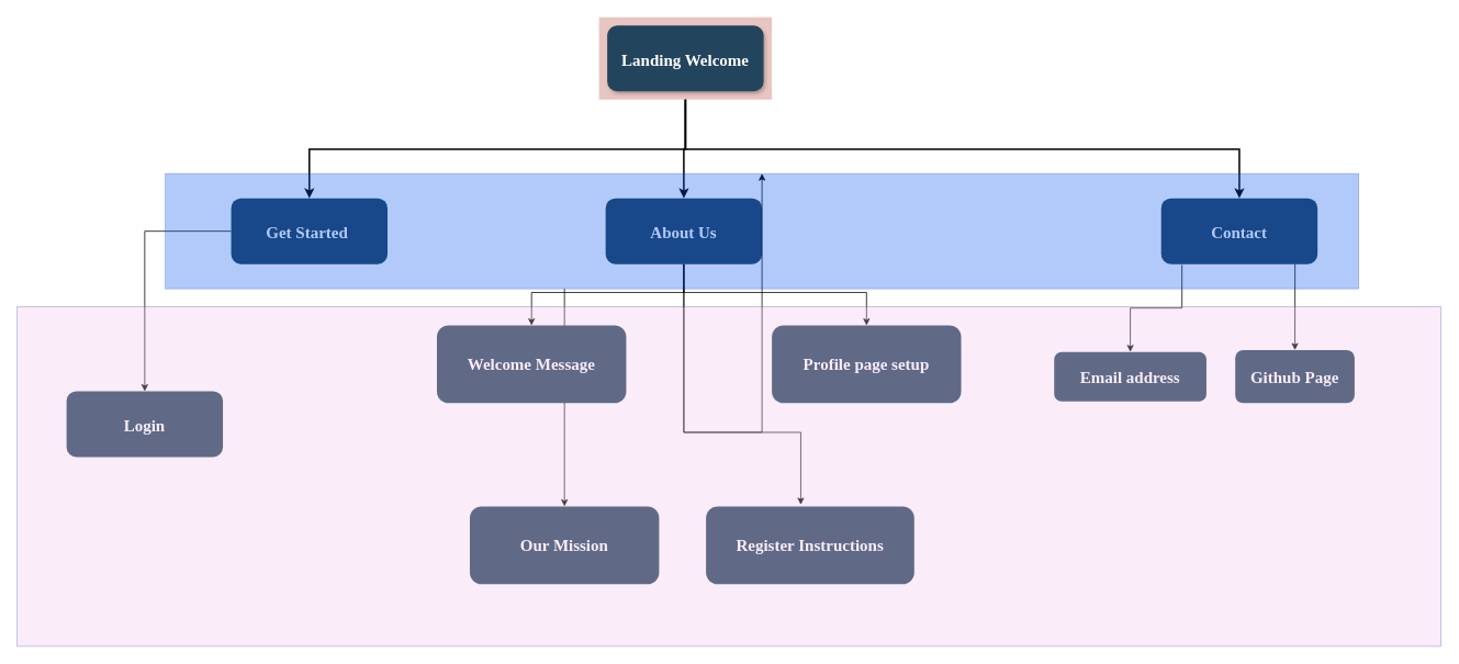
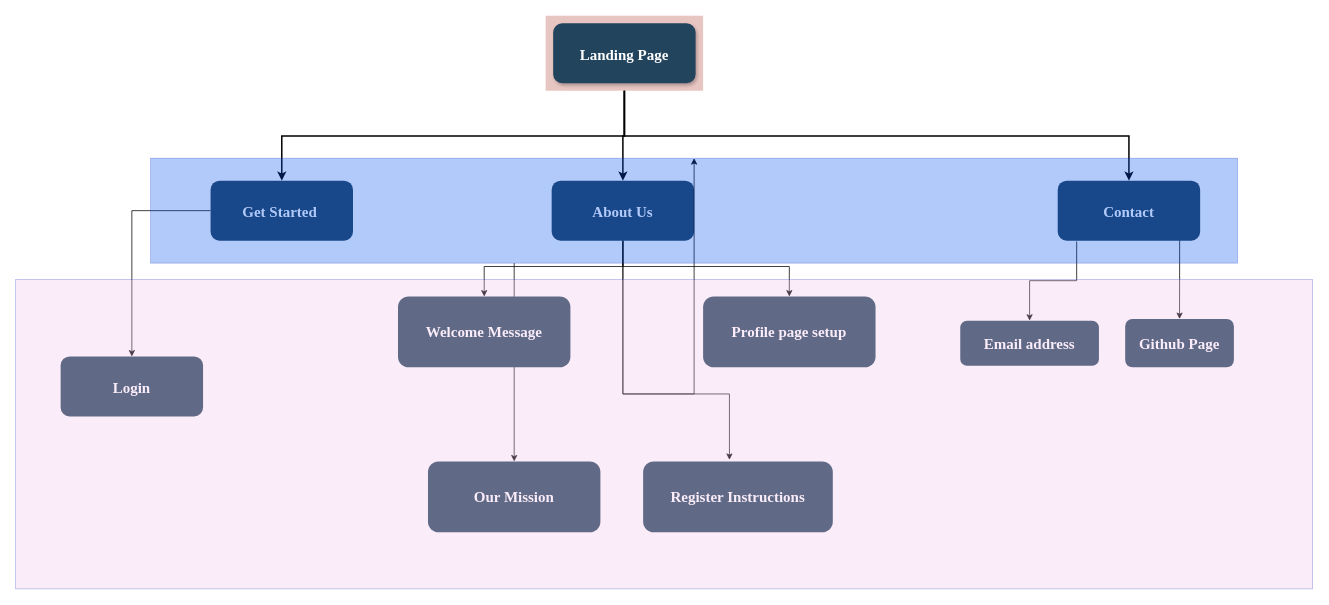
  <mxCell id="0" />
  <mxCell id="1" parent="0" />
  <mxCell id="2" value="" style="fillColor=#AE4132;strokeColor=none;opacity=30;" parent="1" vertex="1"><mxGeometry x="727" y="20.5" width="210" height="100.0" as="geometry" /></mxCell>
- <mxCell id="3" value="Landing Welcome" style="rounded=1;fillColor=#23445D;gradientColor=none;strokeColor=none;fontColor=#FFFFFF;fontStyle=1;fontFamily=Tahoma;fontSize=20;spacing=3;shadow=1;" parent="1" vertex="1"><mxGeometry x="737" y="30.5" width="190" height="80" as="geometry" /></mxCell>
+ <mxCell id="3" value="Landing Page" style="rounded=1;fillColor=#23445D;gradientColor=none;strokeColor=none;fontColor=#FFFFFF;fontStyle=1;fontFamily=Tahoma;fontSize=20;spacing=3;shadow=1;" parent="1" vertex="1"><mxGeometry x="737" y="30.5" width="190" height="80" as="geometry" /></mxCell>
  <mxCell id="4" value="" style="edgeStyle=orthogonalEdgeStyle;rounded=0;orthogonalLoop=1;jettySize=auto;html=1;exitX=0.133;exitY=1.014;exitDx=0;exitDy=0;exitPerimeter=0;" edge="1" parent="1" source="6" target="22"><mxGeometry relative="1" as="geometry" /></mxCell>
  <mxCell id="5" value="" style="edgeStyle=orthogonalEdgeStyle;rounded=0;orthogonalLoop=1;jettySize=auto;html=1;exitX=0.856;exitY=0.967;exitDx=0;exitDy=0;exitPerimeter=0;" edge="1" parent="1" source="6" target="23"><mxGeometry relative="1" as="geometry" /></mxCell>
  <mxCell id="6" value="Contact" style="rounded=1;fillColor=#23445D;gradientColor=none;strokeColor=none;fontColor=#FFFFFF;fontStyle=1;fontFamily=Tahoma;fontSize=20;" parent="1" vertex="1"><mxGeometry x="1410" y="240.5" width="190" height="80" as="geometry" /></mxCell>
  <mxCell id="7" value="" style="edgeStyle=orthogonalEdgeStyle;rounded=0;orthogonalLoop=1;jettySize=auto;html=1;" edge="1" parent="1" source="10" target="17"><mxGeometry relative="1" as="geometry"><Array as="points"><mxPoint x="830" y="355" /><mxPoint x="645" y="355" /></Array></mxGeometry></mxCell>
  <mxCell id="8" style="edgeStyle=orthogonalEdgeStyle;rounded=0;orthogonalLoop=1;jettySize=auto;html=1;entryX=0.5;entryY=0;entryDx=0;entryDy=0;" edge="1" parent="1" source="25" target="20"><mxGeometry relative="1" as="geometry"><mxPoint x="730" y="615" as="targetPoint" /><Array as="points"><mxPoint x="685" y="525" /></Array></mxGeometry></mxCell>
  <mxCell id="9" style="edgeStyle=orthogonalEdgeStyle;rounded=0;orthogonalLoop=1;jettySize=auto;html=1;entryX=0.5;entryY=0;entryDx=0;entryDy=0;" edge="1" parent="1" source="10" target="18"><mxGeometry relative="1" as="geometry"><mxPoint x="1070" y="355" as="targetPoint" /><Array as="points"><mxPoint x="830" y="355" /><mxPoint x="1052" y="355" /></Array></mxGeometry></mxCell>
  <mxCell id="10" value="About Us" style="rounded=1;fillColor=#23445D;gradientColor=none;strokeColor=none;fontColor=#FFFFFF;fontStyle=1;fontFamily=Tahoma;fontSize=20;" parent="1" vertex="1"><mxGeometry x="735" y="240.5" width="190" height="80" as="geometry" /></mxCell>
  <mxCell id="11" style="edgeStyle=orthogonalEdgeStyle;rounded=0;orthogonalLoop=1;jettySize=auto;html=1;fontStyle=1" edge="1" parent="1" source="12" target="16"><mxGeometry relative="1" as="geometry" /></mxCell>
  <mxCell id="12" value="Get Started " style="rounded=1;fillColor=#23445D;gradientColor=none;strokeColor=none;fontColor=#FFFFFF;fontStyle=1;fontFamily=Tahoma;fontSize=20;" parent="1" vertex="1"><mxGeometry x="280" y="240.5" width="190" height="80" as="geometry" /></mxCell>
  <mxCell id="13" value="" style="edgeStyle=elbowEdgeStyle;elbow=vertical;strokeWidth=2;rounded=0;exitX=0.5;exitY=1;exitDx=0;exitDy=0;" parent="1" source="2" target="10" edge="1"><mxGeometry x="347" y="225.5" width="100" height="100" as="geometry"><mxPoint x="1105" y="170.5" as="sourcePoint" /><mxPoint x="1720" y="250.5" as="targetPoint" /></mxGeometry></mxCell>
  <mxCell id="14" value="" style="edgeStyle=elbowEdgeStyle;elbow=vertical;strokeWidth=2;rounded=0;exitX=0.5;exitY=1;exitDx=0;exitDy=0;" parent="1" source="2" target="12" edge="1"><mxGeometry x="-23" y="135.5" width="100" height="100" as="geometry"><mxPoint x="1105" y="170.5" as="sourcePoint" /><mxPoint x="330" y="40.5" as="targetPoint" /></mxGeometry></mxCell>
  <mxCell id="15" value="" style="edgeStyle=elbowEdgeStyle;elbow=vertical;strokeWidth=2;rounded=0;entryX=0.5;entryY=0;entryDx=0;entryDy=0;exitX=0.5;exitY=1;exitDx=0;exitDy=0;" edge="1" parent="1" source="2" target="6"><mxGeometry x="-23" y="135.5" width="100" height="100" as="geometry"><mxPoint x="1105" y="170.5" as="sourcePoint" /><mxPoint x="465" y="251" as="targetPoint" /></mxGeometry></mxCell>
  <mxCell id="16" value="Login" style="rounded=1;fillColor=#23445D;gradientColor=none;strokeColor=none;fontColor=#FFFFFF;fontStyle=1;fontFamily=Tahoma;fontSize=20;" vertex="1" parent="1"><mxGeometry x="80" y="475" width="190" height="80" as="geometry" /></mxCell>
  <mxCell id="17" value="Welcome Message" style="whiteSpace=wrap;html=1;fontSize=20;fontFamily=Tahoma;fillColor=#23445D;strokeColor=none;fontColor=#FFFFFF;rounded=1;gradientColor=none;fontStyle=1;" vertex="1" parent="1"><mxGeometry x="530" y="395" width="230" height="94.5" as="geometry" /></mxCell>
  <mxCell id="18" value="Profile page setup" style="whiteSpace=wrap;html=1;fontSize=20;fontFamily=Tahoma;fillColor=#23445D;strokeColor=none;fontColor=#FFFFFF;rounded=1;gradientColor=none;fontStyle=1;" vertex="1" parent="1"><mxGeometry x="937" y="395" width="230" height="94.5" as="geometry" /></mxCell>
  <mxCell id="19" value="Register Instructions" style="whiteSpace=wrap;html=1;fontSize=20;fontFamily=Tahoma;fillColor=#23445D;strokeColor=none;fontColor=#FFFFFF;rounded=1;gradientColor=none;fontStyle=1;" vertex="1" parent="1"><mxGeometry x="857" y="615" width="253" height="94.5" as="geometry" /></mxCell>
  <mxCell id="20" value="Our Mission" style="whiteSpace=wrap;html=1;fontSize=20;fontFamily=Tahoma;fillColor=#23445D;strokeColor=none;fontColor=#FFFFFF;rounded=1;gradientColor=none;fontStyle=1;" vertex="1" parent="1"><mxGeometry x="570" y="615" width="230" height="94.5" as="geometry" /></mxCell>
  <mxCell id="21" style="edgeStyle=orthogonalEdgeStyle;rounded=0;orthogonalLoop=1;jettySize=auto;html=1;exitX=0.5;exitY=1;exitDx=0;exitDy=0;entryX=0.455;entryY=-0.022;entryDx=0;entryDy=0;entryPerimeter=0;" edge="1" parent="1" source="10" target="19"><mxGeometry relative="1" as="geometry"><mxPoint x="972" y="595" as="targetPoint" /><mxPoint x="840" y="331" as="sourcePoint" /><Array as="points"><mxPoint x="830" y="525" /><mxPoint x="972" y="525" /></Array></mxGeometry></mxCell>
  <mxCell id="22" value="Email address" style="whiteSpace=wrap;html=1;fontSize=20;fontFamily=Tahoma;fillColor=#23445D;strokeColor=none;fontColor=#FFFFFF;rounded=1;gradientColor=none;fontStyle=1;" vertex="1" parent="1"><mxGeometry x="1280" y="427.25" width="185" height="60" as="geometry" /></mxCell>
  <mxCell id="23" value="Github Page" style="whiteSpace=wrap;html=1;fontSize=20;fontFamily=Tahoma;fillColor=#23445D;strokeColor=none;fontColor=#FFFFFF;rounded=1;gradientColor=none;fontStyle=1;" vertex="1" parent="1"><mxGeometry x="1500" y="425" width="145" height="64.5" as="geometry" /></mxCell>
  <mxCell id="24" value="" style="edgeStyle=orthogonalEdgeStyle;rounded=0;orthogonalLoop=1;jettySize=auto;html=1;entryX=0.5;entryY=0;entryDx=0;entryDy=0;" edge="1" parent="1" source="10" target="25"><mxGeometry relative="1" as="geometry"><mxPoint x="685" y="615" as="targetPoint" /><mxPoint x="830" y="321" as="sourcePoint" /><Array as="points"><mxPoint x="830" y="525" /></Array></mxGeometry></mxCell>
  <mxCell id="25" value="" style="fillColor=#0050ef;strokeColor=#001DBC;opacity=30;fontColor=#ffffff;" vertex="1" parent="1"><mxGeometry x="200" y="210.5" width="1450" height="140" as="geometry" /></mxCell>
  <mxCell id="26" value="" style="fillColor=#EFBFE9;strokeColor=#001DBC;opacity=30;fontColor=#ffffff;" vertex="1" parent="1"><mxGeometry x="20" y="372.25" width="1730" height="412.75" as="geometry" /></mxCell>
